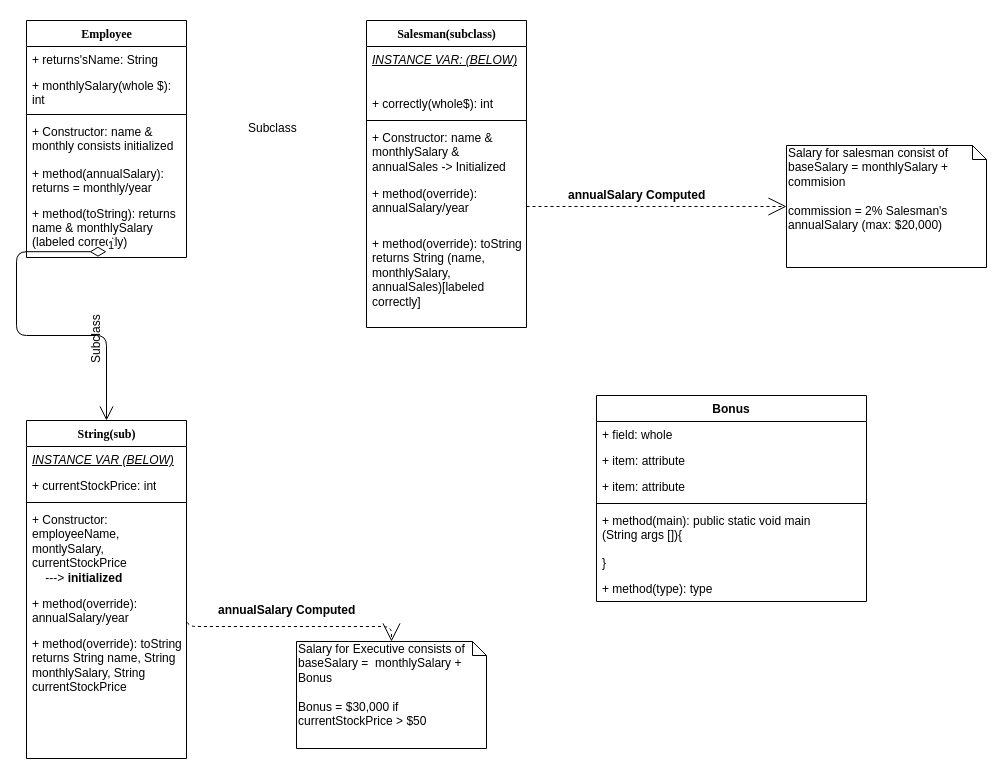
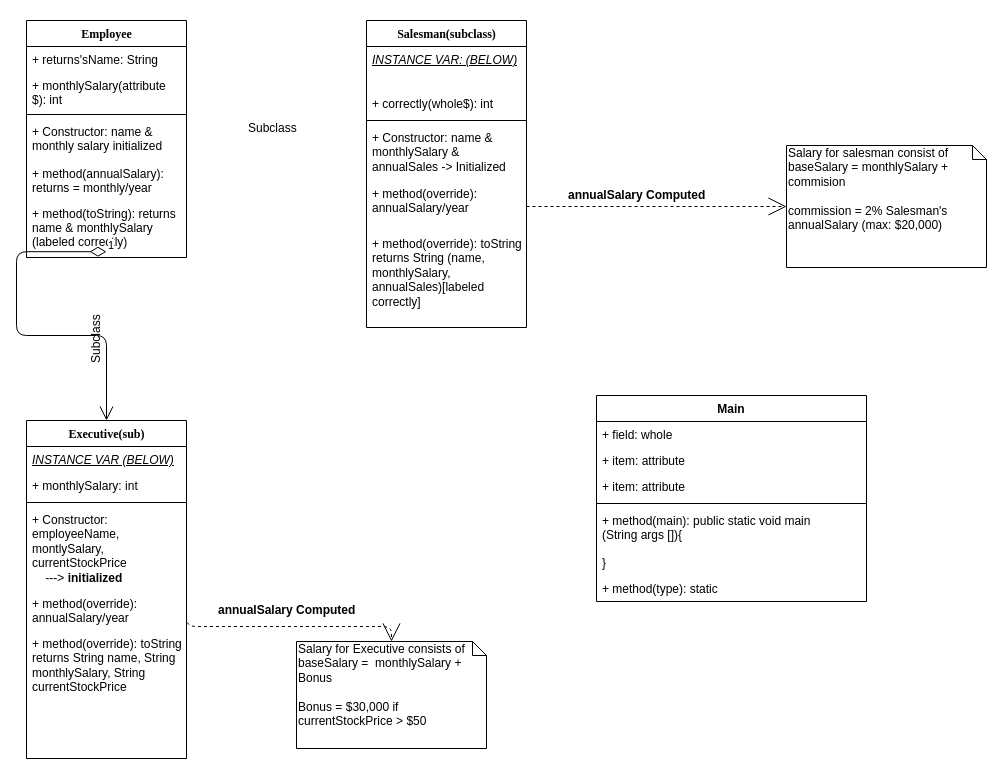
  <mxCell id="0" />
  <mxCell id="1" parent="0" />
  <mxCell id="2" value="Employee" style="swimlane;html=1;fontStyle=1;align=center;verticalAlign=top;childLayout=stackLayout;horizontal=1;startSize=26;horizontalStack=0;resizeParent=1;resizeLast=0;collapsible=1;marginBottom=0;swimlaneFillColor=#ffffff;rounded=0;shadow=0;comic=0;labelBackgroundColor=none;strokeColor=#000000;strokeWidth=1;fillColor=none;fontFamily=Verdana;fontSize=12;fontColor=#000000;" parent="1" vertex="1"><mxGeometry x="20" y="20" width="160" height="237" as="geometry" /></mxCell>
  <mxCell id="3" value="+ returns'sName: String" style="text;html=1;strokeColor=none;fillColor=none;align=left;verticalAlign=top;spacingLeft=4;spacingRight=4;whiteSpace=wrap;overflow=hidden;rotatable=0;points=[[0,0.5],[1,0.5]];portConstraint=eastwest;" parent="2" vertex="1"><mxGeometry y="26" width="160" height="26" as="geometry" /></mxCell>
- <mxCell id="4" value="+ monthlySalary(whole $): int" style="text;html=1;strokeColor=none;fillColor=none;align=left;verticalAlign=top;spacingLeft=4;spacingRight=4;whiteSpace=wrap;overflow=hidden;rotatable=0;points=[[0,0.5],[1,0.5]];portConstraint=eastwest;" parent="2" vertex="1"><mxGeometry y="52" width="160" height="38" as="geometry" /></mxCell>
+ <mxCell id="4" value="+ monthlySalary(attribute $): int" style="text;html=1;strokeColor=none;fillColor=none;align=left;verticalAlign=top;spacingLeft=4;spacingRight=4;whiteSpace=wrap;overflow=hidden;rotatable=0;points=[[0,0.5],[1,0.5]];portConstraint=eastwest;" parent="2" vertex="1"><mxGeometry y="52" width="160" height="38" as="geometry" /></mxCell>
  <mxCell id="5" value="" style="line;html=1;strokeWidth=1;fillColor=none;align=left;verticalAlign=middle;spacingTop=-1;spacingLeft=3;spacingRight=3;rotatable=0;labelPosition=right;points=[];portConstraint=eastwest;" parent="2" vertex="1"><mxGeometry y="90" width="160" height="8" as="geometry" /></mxCell>
- <mxCell id="6" value="+ Constructor: name &amp;amp; monthly consists initialized" style="text;html=1;strokeColor=none;fillColor=none;align=left;verticalAlign=top;spacingLeft=4;spacingRight=4;whiteSpace=wrap;overflow=hidden;rotatable=0;points=[[0,0.5],[1,0.5]];portConstraint=eastwest;" parent="2" vertex="1"><mxGeometry y="98" width="160" height="42" as="geometry" /></mxCell>
+ <mxCell id="6" value="+ Constructor: name &amp;amp; monthly salary initialized" style="text;html=1;strokeColor=none;fillColor=none;align=left;verticalAlign=top;spacingLeft=4;spacingRight=4;whiteSpace=wrap;overflow=hidden;rotatable=0;points=[[0,0.5],[1,0.5]];portConstraint=eastwest;" parent="2" vertex="1"><mxGeometry y="98" width="160" height="42" as="geometry" /></mxCell>
  <mxCell id="7" value="+ method(annualSalary): returns = monthly/year" style="text;html=1;strokeColor=none;fillColor=none;align=left;verticalAlign=top;spacingLeft=4;spacingRight=4;whiteSpace=wrap;overflow=hidden;rotatable=0;points=[[0,0.5],[1,0.5]];portConstraint=eastwest;" parent="2" vertex="1"><mxGeometry y="140" width="160" height="40" as="geometry" /></mxCell>
  <mxCell id="8" value="+ method(toString): returns &#10;name &amp; monthlySalary &#10;(labeled correctly)" style="text;strokeColor=none;fillColor=none;align=left;verticalAlign=top;spacingLeft=4;spacingRight=4;overflow=hidden;rotatable=0;points=[[0,0.5],[1,0.5]];portConstraint=eastwest;" vertex="1" parent="2"><mxGeometry y="180" width="160" height="50" as="geometry" /></mxCell>
  <mxCell id="9" value="Salesman(subclass)" style="swimlane;html=1;fontStyle=1;align=center;verticalAlign=top;childLayout=stackLayout;horizontal=1;startSize=26;horizontalStack=0;resizeParent=1;resizeLast=0;collapsible=1;marginBottom=0;swimlaneFillColor=#ffffff;rounded=0;shadow=0;comic=0;labelBackgroundColor=none;strokeColor=#000000;strokeWidth=1;fillColor=none;fontFamily=Verdana;fontSize=12;fontColor=#000000;" parent="1" vertex="1"><mxGeometry x="360" y="20" width="160" height="307" as="geometry" /></mxCell>
  <mxCell id="10" value="&lt;u&gt;&lt;i&gt;INSTANCE VAR: (BELOW)&lt;/i&gt;&lt;/u&gt;" style="text;html=1;strokeColor=none;fillColor=none;align=left;verticalAlign=top;spacingLeft=4;spacingRight=4;whiteSpace=wrap;overflow=hidden;rotatable=0;points=[[0,0.5],[1,0.5]];portConstraint=eastwest;" parent="9" vertex="1"><mxGeometry y="26" width="160" height="44" as="geometry" /></mxCell>
  <mxCell id="11" value="+ correctly(whole$): int" style="text;html=1;strokeColor=none;fillColor=none;align=left;verticalAlign=top;spacingLeft=4;spacingRight=4;whiteSpace=wrap;overflow=hidden;rotatable=0;points=[[0,0.5],[1,0.5]];portConstraint=eastwest;" parent="9" vertex="1"><mxGeometry y="70" width="160" height="26" as="geometry" /></mxCell>
  <mxCell id="12" value="" style="line;html=1;strokeWidth=1;fillColor=none;align=left;verticalAlign=middle;spacingTop=-1;spacingLeft=3;spacingRight=3;rotatable=0;labelPosition=right;points=[];portConstraint=eastwest;" parent="9" vertex="1"><mxGeometry y="96" width="160" height="8" as="geometry" /></mxCell>
  <mxCell id="13" value="+ Constructor: name &amp;amp; monthlySalary &amp;amp; annualSales -&amp;gt; Initialized&amp;nbsp;" style="text;html=1;strokeColor=none;fillColor=none;align=left;verticalAlign=top;spacingLeft=4;spacingRight=4;whiteSpace=wrap;overflow=hidden;rotatable=0;points=[[0,0.5],[1,0.5]];portConstraint=eastwest;" parent="9" vertex="1"><mxGeometry y="104" width="160" height="56" as="geometry" /></mxCell>
  <mxCell id="14" value="+ method(override): annualSalary/year" style="text;html=1;strokeColor=none;fillColor=none;align=left;verticalAlign=top;spacingLeft=4;spacingRight=4;whiteSpace=wrap;overflow=hidden;rotatable=0;points=[[0,0.5],[1,0.5]];portConstraint=eastwest;" parent="9" vertex="1"><mxGeometry y="160" width="160" height="50" as="geometry" /></mxCell>
  <mxCell id="15" value="+ method(override): toString returns String (name, monthlySalary, annualSales)[labeled correctly]" style="text;html=1;strokeColor=none;fillColor=none;align=left;verticalAlign=top;spacingLeft=4;spacingRight=4;whiteSpace=wrap;overflow=hidden;rotatable=0;points=[[0,0.5],[1,0.5]];portConstraint=eastwest;" parent="9" vertex="1"><mxGeometry y="210" width="160" height="80" as="geometry" /></mxCell>
- <mxCell id="16" value="String(sub)" style="swimlane;html=1;fontStyle=1;align=center;verticalAlign=top;childLayout=stackLayout;horizontal=1;startSize=26;horizontalStack=0;resizeParent=1;resizeLast=0;collapsible=1;marginBottom=0;swimlaneFillColor=#ffffff;rounded=0;shadow=0;comic=0;labelBackgroundColor=none;strokeColor=#000000;strokeWidth=1;fillColor=none;fontFamily=Verdana;fontSize=12;fontColor=#000000;" parent="1" vertex="1"><mxGeometry x="20" y="420" width="160" height="338" as="geometry" /></mxCell>
+ <mxCell id="16" value="Executive(sub)" style="swimlane;html=1;fontStyle=1;align=center;verticalAlign=top;childLayout=stackLayout;horizontal=1;startSize=26;horizontalStack=0;resizeParent=1;resizeLast=0;collapsible=1;marginBottom=0;swimlaneFillColor=#ffffff;rounded=0;shadow=0;comic=0;labelBackgroundColor=none;strokeColor=#000000;strokeWidth=1;fillColor=none;fontFamily=Verdana;fontSize=12;fontColor=#000000;" parent="1" vertex="1"><mxGeometry x="20" y="420" width="160" height="338" as="geometry" /></mxCell>
  <mxCell id="17" value="&lt;i&gt;&lt;u&gt;INSTANCE VAR (BELOW)&lt;/u&gt;&lt;/i&gt;" style="text;html=1;strokeColor=none;fillColor=none;align=left;verticalAlign=top;spacingLeft=4;spacingRight=4;whiteSpace=wrap;overflow=hidden;rotatable=0;points=[[0,0.5],[1,0.5]];portConstraint=eastwest;" parent="16" vertex="1"><mxGeometry y="26" width="160" height="26" as="geometry" /></mxCell>
- <mxCell id="18" value="+ currentStockPrice: int" style="text;html=1;strokeColor=none;fillColor=none;align=left;verticalAlign=top;spacingLeft=4;spacingRight=4;whiteSpace=wrap;overflow=hidden;rotatable=0;points=[[0,0.5],[1,0.5]];portConstraint=eastwest;" parent="16" vertex="1"><mxGeometry y="52" width="160" height="26" as="geometry" /></mxCell>
+ <mxCell id="18" value="+ monthlySalary: int" style="text;html=1;strokeColor=none;fillColor=none;align=left;verticalAlign=top;spacingLeft=4;spacingRight=4;whiteSpace=wrap;overflow=hidden;rotatable=0;points=[[0,0.5],[1,0.5]];portConstraint=eastwest;" parent="16" vertex="1"><mxGeometry y="52" width="160" height="26" as="geometry" /></mxCell>
  <mxCell id="19" value="" style="line;html=1;strokeWidth=1;fillColor=none;align=left;verticalAlign=middle;spacingTop=-1;spacingLeft=3;spacingRight=3;rotatable=0;labelPosition=right;points=[];portConstraint=eastwest;" parent="16" vertex="1"><mxGeometry y="78" width="160" height="8" as="geometry" /></mxCell>
  <mxCell id="20" value="+ Constructor: employeeName, montlySalary, currentStockPrice &lt;br&gt;&amp;nbsp; &amp;nbsp; ---&amp;gt; &lt;b&gt;initialized&lt;/b&gt;" style="text;html=1;strokeColor=none;fillColor=none;align=left;verticalAlign=top;spacingLeft=4;spacingRight=4;whiteSpace=wrap;overflow=hidden;rotatable=0;points=[[0,0.5],[1,0.5]];portConstraint=eastwest;" parent="16" vertex="1"><mxGeometry y="86" width="160" height="84" as="geometry" /></mxCell>
  <mxCell id="21" value="+ method(override): annualSalary/year" style="text;html=1;strokeColor=none;fillColor=none;align=left;verticalAlign=top;spacingLeft=4;spacingRight=4;whiteSpace=wrap;overflow=hidden;rotatable=0;points=[[0,0.5],[1,0.5]];portConstraint=eastwest;" parent="16" vertex="1"><mxGeometry y="170" width="160" height="40" as="geometry" /></mxCell>
  <mxCell id="22" value="+ method(override): toString returns String name, String monthlySalary, String currentStockPrice" style="text;html=1;strokeColor=none;fillColor=none;align=left;verticalAlign=top;spacingLeft=4;spacingRight=4;whiteSpace=wrap;overflow=hidden;rotatable=0;points=[[0,0.5],[1,0.5]];portConstraint=eastwest;" parent="16" vertex="1"><mxGeometry y="210" width="160" height="90" as="geometry" /></mxCell>
  <mxCell id="23" value="Subclass" style="text;html=1;resizable=0;points=[];autosize=1;align=left;verticalAlign=top;spacingTop=-4;" vertex="1" parent="1"><mxGeometry x="240" y="118" width="60" height="20" as="geometry" /></mxCell>
  <mxCell id="24" value="Salary for salesman consist of baseSalary = monthlySalary + commision&lt;br&gt;&lt;br&gt;commission = 2% Salesman's annualSalary (max: $20,000)" style="shape=note;whiteSpace=wrap;html=1;size=14;verticalAlign=top;align=left;spacingTop=-6;" vertex="1" parent="1"><mxGeometry x="780" y="145" width="200" height="122" as="geometry" /></mxCell>
  <mxCell id="25" value="Salary for Executive consists of &lt;br&gt;baseSalary =&amp;nbsp; monthlySalary + Bonus&lt;br&gt;&lt;br&gt;Bonus = $30,000 if currentStockPrice &amp;gt; $50" style="shape=note;whiteSpace=wrap;html=1;size=14;verticalAlign=top;align=left;spacingTop=-6;" vertex="1" parent="1"><mxGeometry x="290" y="641" width="190" height="107" as="geometry" /></mxCell>
  <mxCell id="26" value="&lt;b&gt;annualSalary Computed&lt;/b&gt;" style="text;html=1;resizable=0;points=[];autosize=1;align=left;verticalAlign=top;spacingTop=-4;" vertex="1" parent="1"><mxGeometry x="210" y="600" width="150" height="20" as="geometry" /></mxCell>
  <mxCell id="27" style="edgeStyle=elbowEdgeStyle;html=1;labelBackgroundColor=none;startFill=0;startSize=8;endArrow=open;endFill=0;endSize=16;fontFamily=Verdana;fontSize=12;elbow=vertical;dashed=1;entryX=0;entryY=0.5;entryDx=0;entryDy=0;entryPerimeter=0;" edge="1" parent="1" target="24"><mxGeometry relative="1" as="geometry"><mxPoint x="520" y="206" as="sourcePoint" /><mxPoint x="800" y="214.5" as="targetPoint" /></mxGeometry></mxCell>
  <mxCell id="28" value="&lt;b&gt;annualSalary Computed&lt;/b&gt;" style="text;html=1;resizable=0;points=[];autosize=1;align=left;verticalAlign=top;spacingTop=-4;" vertex="1" parent="1"><mxGeometry x="560" y="184.5" width="150" height="20" as="geometry" /></mxCell>
  <mxCell id="29" value="1" style="endArrow=open;html=1;endSize=12;startArrow=diamondThin;startSize=14;startFill=0;edgeStyle=orthogonalEdgeStyle;align=left;verticalAlign=bottom;entryX=0.5;entryY=0;entryDx=0;entryDy=0;exitX=0.5;exitY=1.024;exitDx=0;exitDy=0;exitPerimeter=0;" edge="1" parent="1" source="8" target="16"><mxGeometry x="-1" y="3" relative="1" as="geometry"><mxPoint x="0" y="347.5" as="sourcePoint" /><mxPoint x="160" y="347.5" as="targetPoint" /></mxGeometry></mxCell>
  <mxCell id="30" value="Subclass" style="text;html=1;resizable=0;points=[];autosize=1;align=left;verticalAlign=top;spacingTop=-4;flipH=0;rotation=-90;direction=west;" vertex="1" parent="1"><mxGeometry x="60" y="325" width="60" height="20" as="geometry" /></mxCell>
  <mxCell id="31" style="edgeStyle=elbowEdgeStyle;html=1;labelBackgroundColor=none;startFill=0;startSize=8;endArrow=open;endFill=0;endSize=16;fontFamily=Verdana;fontSize=12;elbow=vertical;dashed=1;exitX=1;exitY=0.5;exitDx=0;exitDy=0;" parent="1" source="21" target="25" edge="1"><mxGeometry relative="1" as="geometry"><mxPoint x="460" y="609" as="sourcePoint" /><mxPoint x="270" y="717" as="targetPoint" /></mxGeometry></mxCell>
- <mxCell id="32" value="Bonus" style="swimlane;fontStyle=1;align=center;verticalAlign=top;childLayout=stackLayout;horizontal=1;startSize=26;horizontalStack=0;resizeParent=1;resizeParentMax=0;resizeLast=0;collapsible=1;marginBottom=0;" vertex="1" parent="1"><mxGeometry x="590" y="395" width="270" height="206" as="geometry" /></mxCell>
+ <mxCell id="32" value="Main" style="swimlane;fontStyle=1;align=center;verticalAlign=top;childLayout=stackLayout;horizontal=1;startSize=26;horizontalStack=0;resizeParent=1;resizeParentMax=0;resizeLast=0;collapsible=1;marginBottom=0;" vertex="1" parent="1"><mxGeometry x="590" y="395" width="270" height="206" as="geometry" /></mxCell>
  <mxCell id="33" value="+ field: whole" style="text;strokeColor=none;fillColor=none;align=left;verticalAlign=top;spacingLeft=4;spacingRight=4;overflow=hidden;rotatable=0;points=[[0,0.5],[1,0.5]];portConstraint=eastwest;" vertex="1" parent="32"><mxGeometry y="26" width="270" height="26" as="geometry" /></mxCell>
  <mxCell id="34" value="+ item: attribute" style="text;strokeColor=none;fillColor=none;align=left;verticalAlign=top;spacingLeft=4;spacingRight=4;overflow=hidden;rotatable=0;points=[[0,0.5],[1,0.5]];portConstraint=eastwest;" vertex="1" parent="32"><mxGeometry y="52" width="270" height="26" as="geometry" /></mxCell>
  <mxCell id="35" value="+ item: attribute" style="text;strokeColor=none;fillColor=none;align=left;verticalAlign=top;spacingLeft=4;spacingRight=4;overflow=hidden;rotatable=0;points=[[0,0.5],[1,0.5]];portConstraint=eastwest;" vertex="1" parent="32"><mxGeometry y="78" width="270" height="26" as="geometry" /></mxCell>
  <mxCell id="36" value="" style="line;strokeWidth=1;fillColor=none;align=left;verticalAlign=middle;spacingTop=-1;spacingLeft=3;spacingRight=3;rotatable=0;labelPosition=right;points=[];portConstraint=eastwest;" vertex="1" parent="32"><mxGeometry y="104" width="270" height="8" as="geometry" /></mxCell>
  <mxCell id="37" value="+ method(main): public static void main &#10;(String args []){&#10;&#10;}" style="text;strokeColor=none;fillColor=none;align=left;verticalAlign=top;spacingLeft=4;spacingRight=4;overflow=hidden;rotatable=0;points=[[0,0.5],[1,0.5]];portConstraint=eastwest;" vertex="1" parent="32"><mxGeometry y="112" width="270" height="68" as="geometry" /></mxCell>
- <mxCell id="38" value="+ method(type): type" style="text;strokeColor=none;fillColor=none;align=left;verticalAlign=top;spacingLeft=4;spacingRight=4;overflow=hidden;rotatable=0;points=[[0,0.5],[1,0.5]];portConstraint=eastwest;" vertex="1" parent="32"><mxGeometry y="180" width="270" height="26" as="geometry" /></mxCell>
+ <mxCell id="38" value="+ method(type): static" style="text;strokeColor=none;fillColor=none;align=left;verticalAlign=top;spacingLeft=4;spacingRight=4;overflow=hidden;rotatable=0;points=[[0,0.5],[1,0.5]];portConstraint=eastwest;" vertex="1" parent="32"><mxGeometry y="180" width="270" height="26" as="geometry" /></mxCell>
